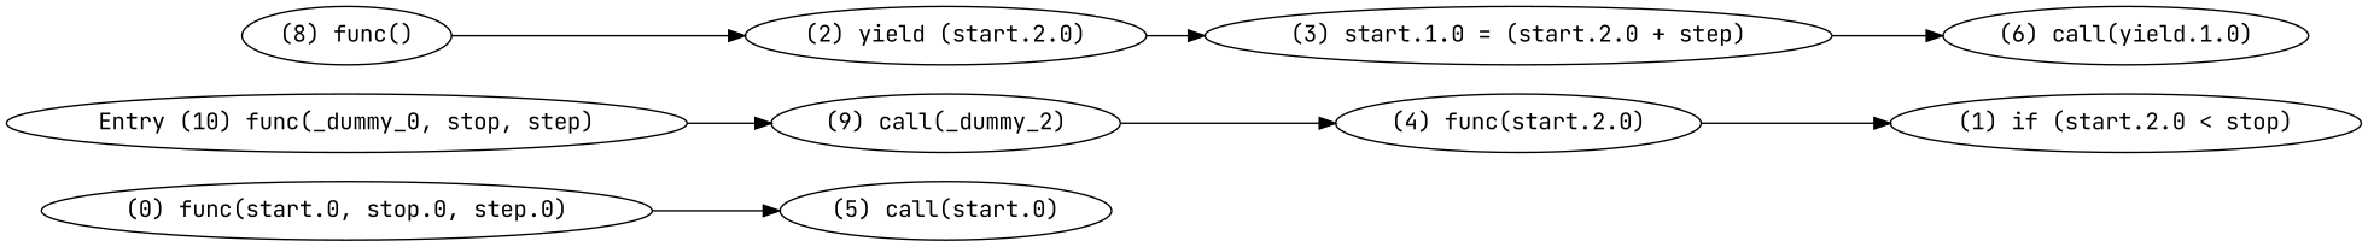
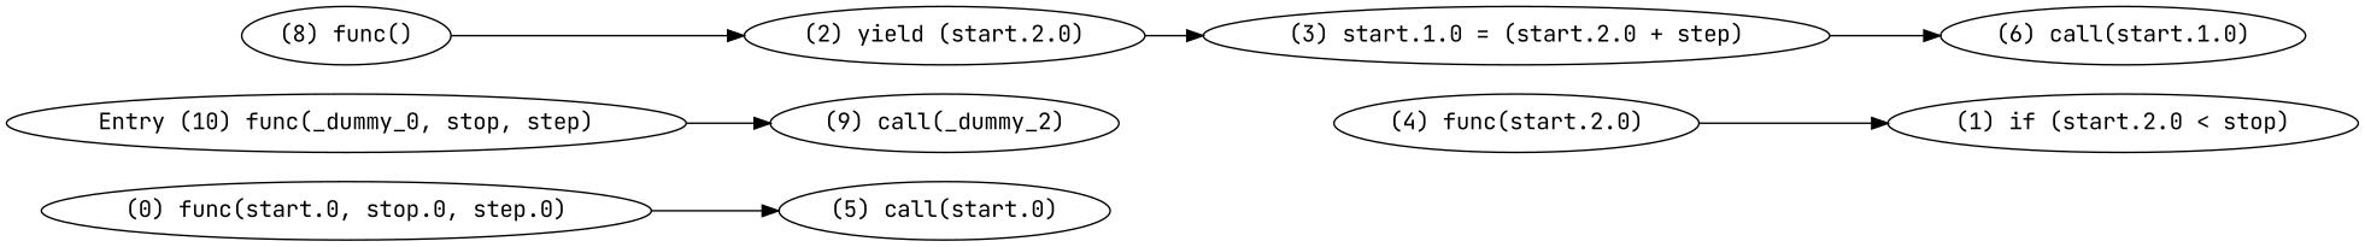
  digraph {
    fontname="JetBrains Mono"
    rankdir=LR
    node [fontname="JetBrains Mono"]
    edge [fontname="JetBrains Mono"]
    n1 [label="(0) func(start.0, stop.0, step.0)"]
    n2 [label="(5) call(start.0)"]
    n3 [label="(1) if (start.2.0 < stop)"]
    n4 [label="(2) yield (start.2.0)"]
    n5 [label="(3) start.1.0 = (start.2.0 + step)"]
-   n6 [label="(6) call(yield.1.0)"]
+   n6 [label="(6) call(start.1.0)"]
    n7 [label="(4) func(start.2.0)"]
    n8 [label="(8) func()"]
    n9 [label="(9) call(_dummy_2)"]
    n10 [label="Entry (10) func(_dummy_0, stop, step)"]
    n1 -> n2
    n4 -> n5
    n5 -> n6
    n7 -> n3
    n8 -> n4
-   n9 -> n7
    n10 -> n9
  }
